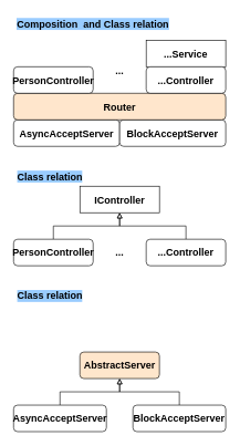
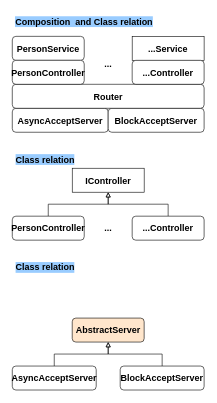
  <mxCell id="0" />
  <mxCell id="1" parent="0" />
  <mxCell id="2" value="&lt;span style=&quot;text-align: left; font-size: 15px;&quot;&gt;AsyncAcceptServer&lt;/span&gt;" style="rounded=1;whiteSpace=wrap;html=1;fontSize=15;fontStyle=1" vertex="1" parent="1"><mxGeometry x="20" y="180" width="160" height="40" as="geometry" /></mxCell>
  <mxCell id="3" value="&lt;span style=&quot;text-align: left; font-size: 15px;&quot;&gt;BlockAcceptServer&lt;/span&gt;" style="rounded=1;whiteSpace=wrap;html=1;fontSize=15;fontStyle=1" vertex="1" parent="1"><mxGeometry x="180" y="180" width="160" height="40" as="geometry" /></mxCell>
- <mxCell id="4" value="Router" style="rounded=1;whiteSpace=wrap;html=1;fontSize=15;fontStyle=1;fillColor=#ffe6cc;" vertex="1" parent="1"><mxGeometry x="20" y="140" width="320" height="40" as="geometry" /></mxCell>
+ <mxCell id="4" value="Router" style="rounded=1;whiteSpace=wrap;html=1;fontSize=15;fontStyle=1" vertex="1" parent="1"><mxGeometry x="20" y="140" width="320" height="40" as="geometry" /></mxCell>
+ <mxCell id="5" value="PersonService" style="rounded=1;whiteSpace=wrap;html=1;fontSize=15;fontStyle=1" vertex="1" parent="1"><mxGeometry x="20" y="60" width="120" height="40" as="geometry" /></mxCell>
  <mxCell id="6" value="PersonController" style="rounded=1;whiteSpace=wrap;html=1;fontSize=15;fontStyle=1" vertex="1" parent="1"><mxGeometry x="20" y="100" width="120" height="40" as="geometry" /></mxCell>
  <mxCell id="7" value="...Service" style="whiteSpace=wrap;html=1;fontSize=15;fontStyle=1;rounded=0;" vertex="1" parent="1"><mxGeometry x="220" y="60" width="120" height="40" as="geometry" /></mxCell>
  <mxCell id="8" value="...Controller" style="rounded=1;whiteSpace=wrap;html=1;fontSize=15;fontStyle=1" vertex="1" parent="1"><mxGeometry x="220" y="100" width="120" height="40" as="geometry" /></mxCell>
  <mxCell id="9" value="..." style="text;html=1;align=center;verticalAlign=middle;whiteSpace=wrap;rounded=0;fontSize=15;fontStyle=1" vertex="1" parent="1"><mxGeometry x="150" y="90" width="60" height="30" as="geometry" /></mxCell>
  <mxCell id="10" value="Composition&amp;nbsp; and Class relation" style="text;html=1;align=center;verticalAlign=middle;whiteSpace=wrap;rounded=0;fontSize=15;fontStyle=1;labelBackgroundColor=#99CCFF;" vertex="1" parent="1"><mxGeometry x="20" y="20" width="240" height="30" as="geometry" /></mxCell>
  <mxCell id="11" value="Class relation" style="text;html=1;align=center;verticalAlign=middle;whiteSpace=wrap;rounded=0;fontSize=15;fontStyle=1;labelBackgroundColor=#99CCFF;" vertex="1" parent="1"><mxGeometry x="20" y="250" width="110" height="30" as="geometry" /></mxCell>
  <mxCell id="12" style="rounded=0;orthogonalLoop=1;jettySize=auto;html=1;entryX=0.5;entryY=1;entryDx=0;entryDy=0;startArrow=none;startFill=0;endArrow=block;endFill=0;edgeStyle=orthogonalEdgeStyle;fontSize=15;fontStyle=1" edge="1" parent="1" source="13" target="16"><mxGeometry relative="1" as="geometry" /></mxCell>
  <mxCell id="13" value="&lt;span style=&quot;text-align: left; font-size: 15px;&quot;&gt;AsyncAcceptServer&lt;/span&gt;" style="rounded=1;whiteSpace=wrap;html=1;fontSize=15;fontStyle=1" vertex="1" parent="1"><mxGeometry x="20" y="610" width="140" height="40" as="geometry" /></mxCell>
  <mxCell id="14" style="rounded=0;orthogonalLoop=1;jettySize=auto;html=1;entryX=0.5;entryY=1;entryDx=0;entryDy=0;endArrow=block;endFill=0;edgeStyle=orthogonalEdgeStyle;fontSize=15;fontStyle=1" edge="1" parent="1" source="15" target="16"><mxGeometry relative="1" as="geometry" /></mxCell>
  <mxCell id="15" value="&lt;span style=&quot;text-align: left; font-size: 15px;&quot;&gt;BlockAcceptServer&lt;/span&gt;" style="rounded=1;whiteSpace=wrap;html=1;fontSize=15;fontStyle=1" vertex="1" parent="1"><mxGeometry x="200" y="610" width="140" height="40" as="geometry" /></mxCell>
  <mxCell id="16" value="&lt;span style=&quot;text-align: left; font-size: 15px;&quot;&gt;AbstractServer&lt;/span&gt;" style="rounded=1;whiteSpace=wrap;html=1;fontSize=15;fontStyle=1;fillColor=#ffe6cc;" vertex="1" parent="1"><mxGeometry x="120" y="530" width="120" height="40" as="geometry" /></mxCell>
  <mxCell id="17" style="rounded=0;orthogonalLoop=1;jettySize=auto;html=1;entryX=0.5;entryY=1;entryDx=0;entryDy=0;startArrow=none;startFill=0;endArrow=block;endFill=0;edgeStyle=orthogonalEdgeStyle;fontSize=15;fontStyle=1" edge="1" source="18" target="21" parent="1"><mxGeometry relative="1" as="geometry" /></mxCell>
  <mxCell id="18" value="&lt;span style=&quot;text-align: left; font-size: 15px;&quot;&gt;PersonController&lt;/span&gt;" style="rounded=1;whiteSpace=wrap;html=1;fontSize=15;fontStyle=1" vertex="1" parent="1"><mxGeometry x="20" y="360" width="120" height="40" as="geometry" /></mxCell>
  <mxCell id="19" style="rounded=0;orthogonalLoop=1;jettySize=auto;html=1;entryX=0.5;entryY=1;entryDx=0;entryDy=0;endArrow=block;endFill=0;edgeStyle=orthogonalEdgeStyle;fontSize=15;fontStyle=1" edge="1" source="20" target="21" parent="1"><mxGeometry relative="1" as="geometry" /></mxCell>
  <mxCell id="20" value="&lt;span style=&quot;text-align: left; font-size: 15px;&quot;&gt;...Controller&lt;/span&gt;" style="rounded=1;whiteSpace=wrap;html=1;fontSize=15;fontStyle=1" vertex="1" parent="1"><mxGeometry x="220" y="360" width="120" height="40" as="geometry" /></mxCell>
  <mxCell id="21" value="&lt;span style=&quot;text-align: left; font-size: 15px;&quot;&gt;IController&lt;/span&gt;" style="whiteSpace=wrap;html=1;fontSize=15;fontStyle=1;rounded=0;" vertex="1" parent="1"><mxGeometry x="120" y="280" width="120" height="40" as="geometry" /></mxCell>
  <mxCell id="22" value="..." style="text;html=1;align=center;verticalAlign=middle;whiteSpace=wrap;rounded=0;fontSize=15;fontStyle=1" vertex="1" parent="1"><mxGeometry x="150" y="365" width="60" height="30" as="geometry" /></mxCell>
  <mxCell id="23" value="Class relation" style="text;html=1;align=center;verticalAlign=middle;whiteSpace=wrap;rounded=0;fontSize=15;fontStyle=1;labelBackgroundColor=#99CCFF;" vertex="1" parent="1"><mxGeometry x="20" y="430" width="110" height="30" as="geometry" /></mxCell>
